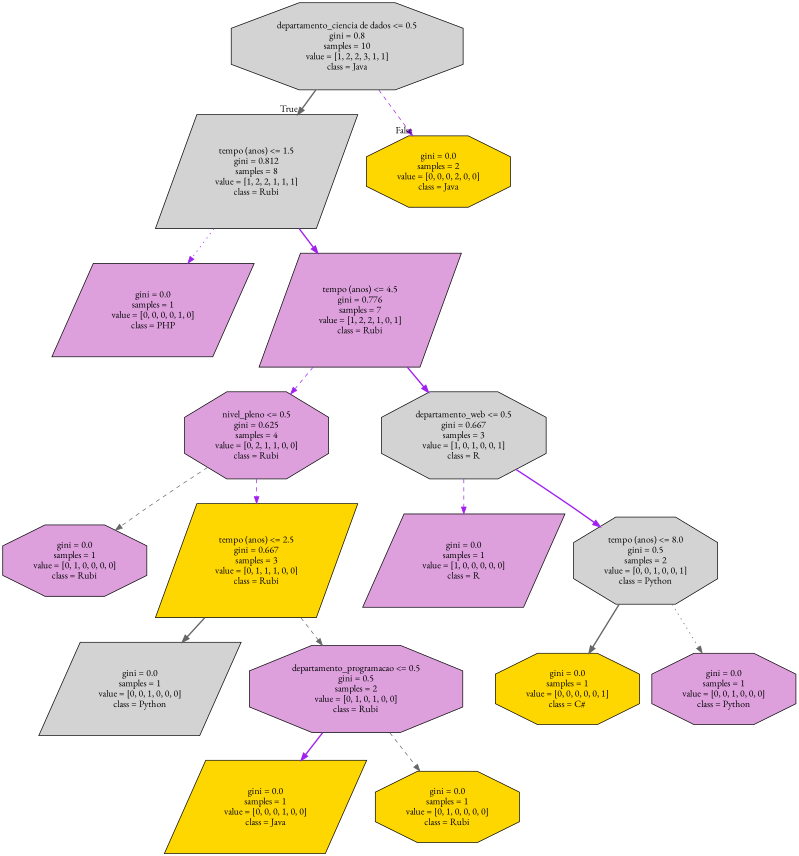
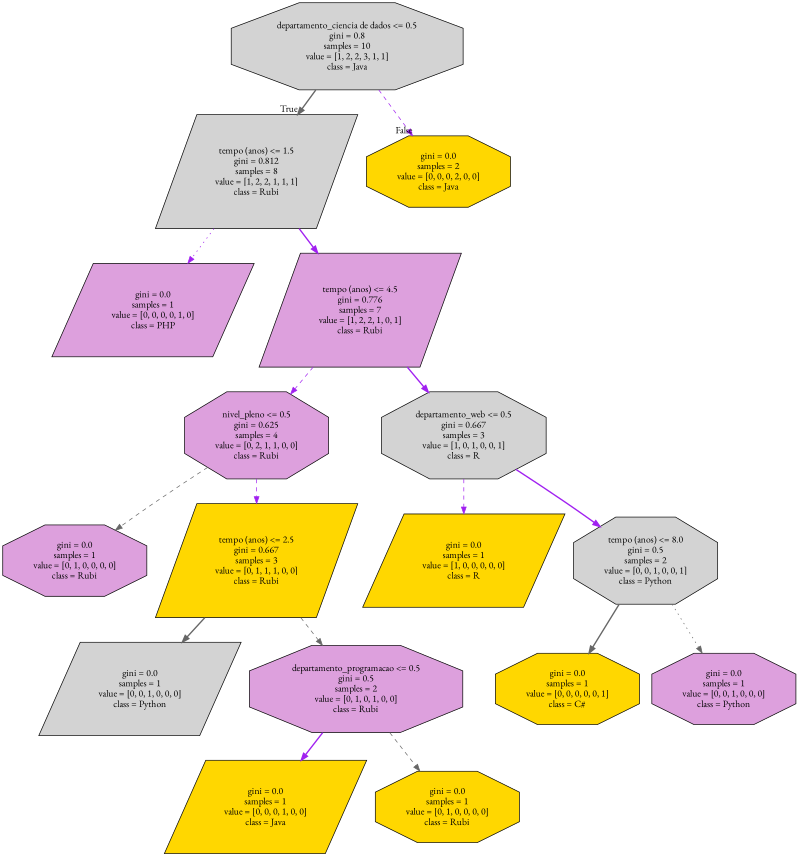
  digraph {
    fontname="EB Garamond"
    node [fontname="EB Garamond" shape=octagon style=filled fillcolor=gold]
    edge [fontname="EB Garamond" color=purple style=bold]
    n1 [label="departamento_ciencia de dados <= 0.5\ngini = 0.8\nsamples = 10\nvalue = [1, 2, 2, 3, 1, 1]\nclass = Java" fillcolor=lightgrey]
    n2 [label="tempo (anos) <= 1.5\ngini = 0.812\nsamples = 8\nvalue = [1, 2, 2, 1, 1, 1]\nclass = Rubi" shape=parallelogram fillcolor=lightgrey]
    n3 [label="gini = 0.0\nsamples = 2\nvalue = [0, 0, 0, 2, 0, 0]\nclass = Java"]
    n4 [label="gini = 0.0\nsamples = 1\nvalue = [0, 0, 0, 0, 1, 0]\nclass = PHP" shape=parallelogram fillcolor=plum]
    n5 [label="tempo (anos) <= 4.5\ngini = 0.776\nsamples = 7\nvalue = [1, 2, 2, 1, 0, 1]\nclass = Rubi" shape=parallelogram fillcolor=plum]
    n6 [label="nivel_pleno <= 0.5\ngini = 0.625\nsamples = 4\nvalue = [0, 2, 1, 1, 0, 0]\nclass = Rubi" fillcolor=plum]
    n7 [label="departamento_web <= 0.5\ngini = 0.667\nsamples = 3\nvalue = [1, 0, 1, 0, 0, 1]\nclass = R" fillcolor=lightgrey]
    n8 [label="gini = 0.0\nsamples = 1\nvalue = [0, 1, 0, 0, 0, 0]\nclass = Rubi" fillcolor=plum]
    n9 [label="tempo (anos) <= 2.5\ngini = 0.667\nsamples = 3\nvalue = [0, 1, 1, 1, 0, 0]\nclass = Rubi" shape=parallelogram]
    n10 [label="gini = 0.0\nsamples = 1\nvalue = [0, 0, 1, 0, 0, 0]\nclass = Python" shape=parallelogram fillcolor=lightgrey]
    n11 [label="departamento_programacao <= 0.5\ngini = 0.5\nsamples = 2\nvalue = [0, 1, 0, 1, 0, 0]\nclass = Rubi" fillcolor=plum]
    n12 [label="gini = 0.0\nsamples = 1\nvalue = [0, 0, 0, 1, 0, 0]\nclass = Java" shape=parallelogram]
    n13 [label="gini = 0.0\nsamples = 1\nvalue = [0, 1, 0, 0, 0, 0]\nclass = Rubi"]
-   n14 [label="gini = 0.0\nsamples = 1\nvalue = [1, 0, 0, 0, 0, 0]\nclass = R" shape=parallelogram fillcolor=plum]
+   n14 [label="gini = 0.0\nsamples = 1\nvalue = [1, 0, 0, 0, 0, 0]\nclass = R" shape=parallelogram]
    n15 [label="tempo (anos) <= 8.0\ngini = 0.5\nsamples = 2\nvalue = [0, 0, 1, 0, 0, 1]\nclass = Python" fillcolor=lightgrey]
    n16 [label="gini = 0.0\nsamples = 1\nvalue = [0, 0, 0, 0, 0, 1]\nclass = C#"]
    n17 [label="gini = 0.0\nsamples = 1\nvalue = [0, 0, 1, 0, 0, 0]\nclass = Python" fillcolor=plum]
    n1 -> n2 [headlabel=True labelangle=45 labeldistance=2.5 color=gray40]
    n1 -> n3 [headlabel=False labelangle=-45 labeldistance=2.5 style=dashed]
    n2 -> n4 [style=dotted]
    n2 -> n5
    n5 -> n6 [style=dashed]
    n5 -> n7
    n6 -> n8 [color=gray40 style=dashed]
    n6 -> n9 [style=dashed]
    n7 -> n14 [style=dashed]
    n7 -> n15
    n9 -> n10 [color=gray40]
    n9 -> n11 [color=gray40 style=dashed]
    n11 -> n12
    n11 -> n13 [color=gray40 style=dashed]
    n15 -> n16 [color=gray40]
    n15 -> n17 [color=gray40 style=dotted]
  }
